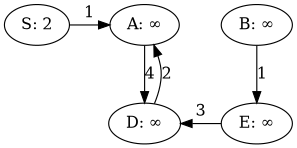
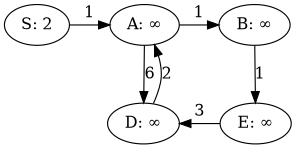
  digraph {
    n1 [label="S: 2"]
    n2 [label="A: ∞"]
    n3 [label="B: ∞"]
    n4 [label="D: ∞"]
    n5 [label="E: ∞"]
    subgraph sub_1 {
      rank=same
      n1
      n2
      n3
    }
    subgraph sub_2 {
      rank=same
      n4
      n5
    }
    n1 -> n2 [label=1]
-   n2 -> n4 [label=4]
+   n2 -> n3 [label=1]
+   n2 -> n4 [label=6]
    n3 -> n5 [label=1]
    n4 -> n2 [constraint=false label=2]
    n5 -> n4 [constraint=false label=3]
  }
